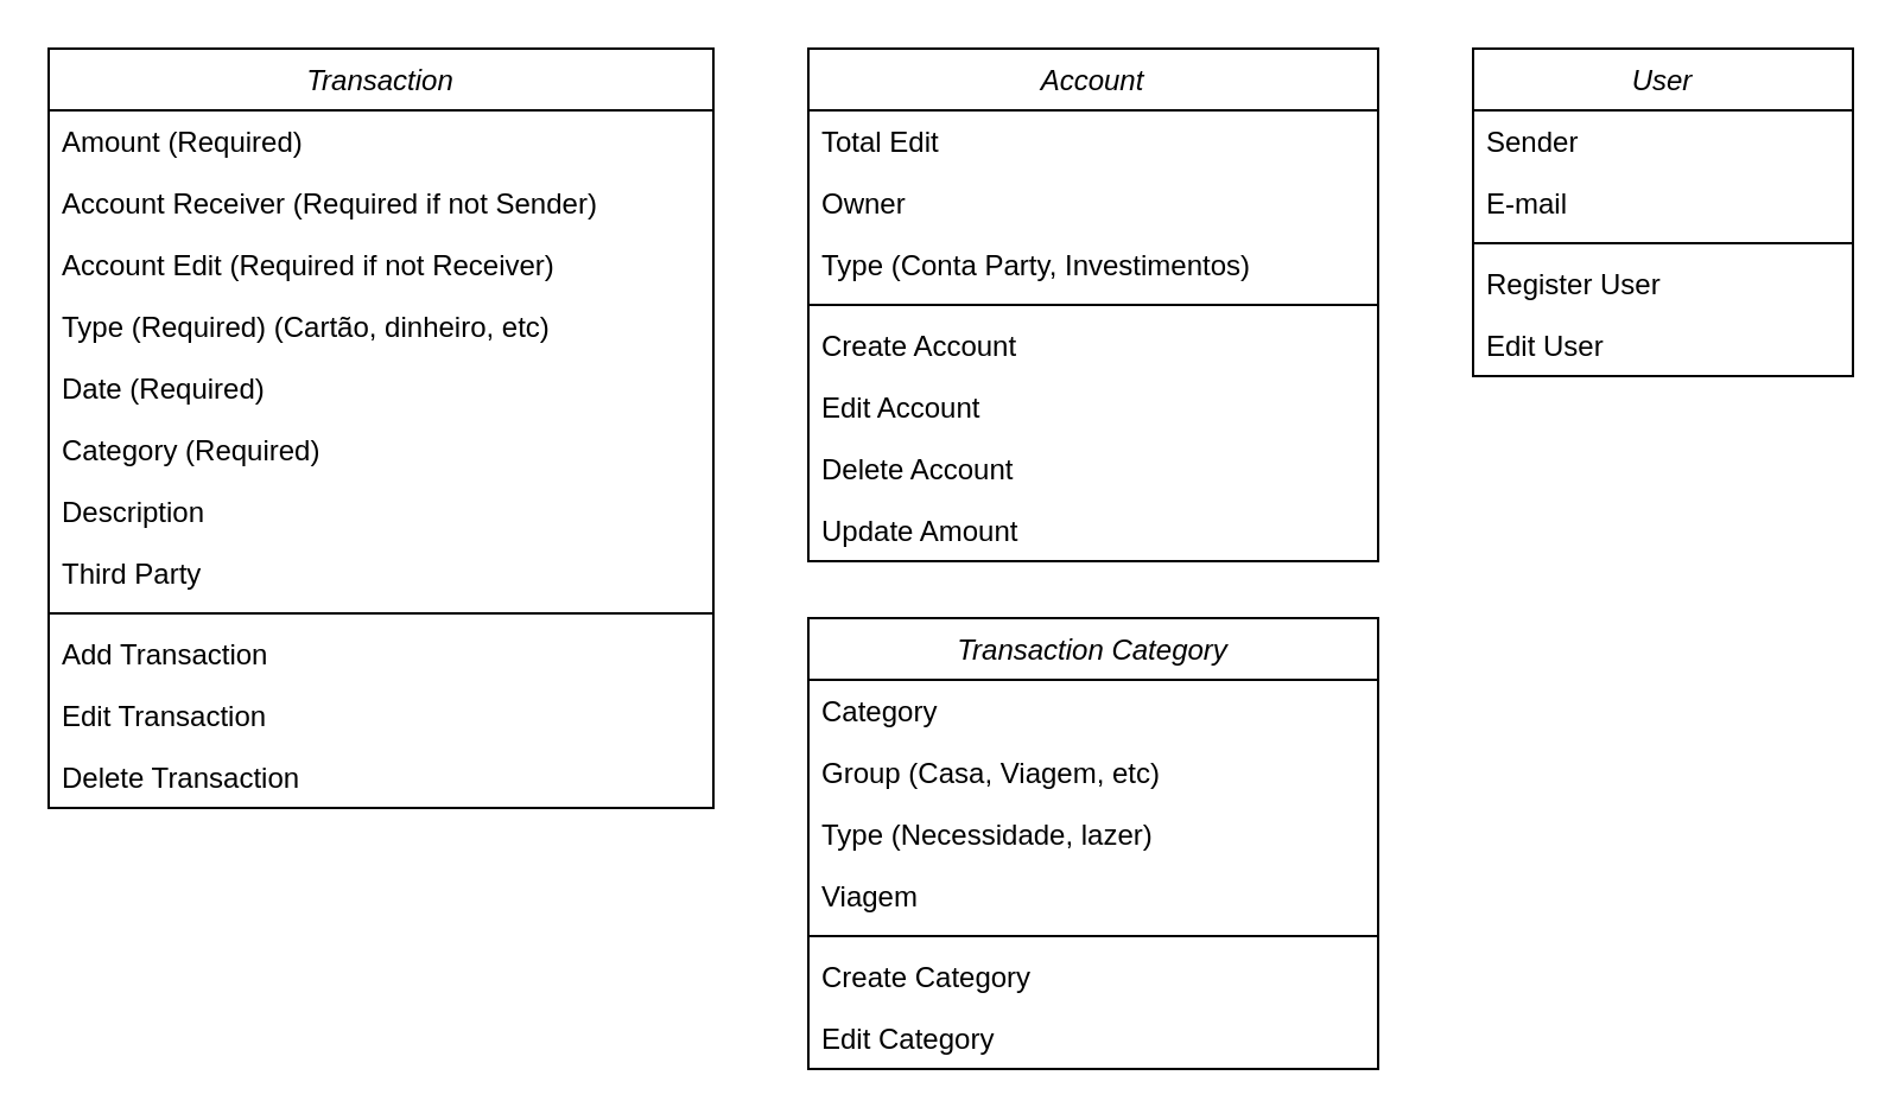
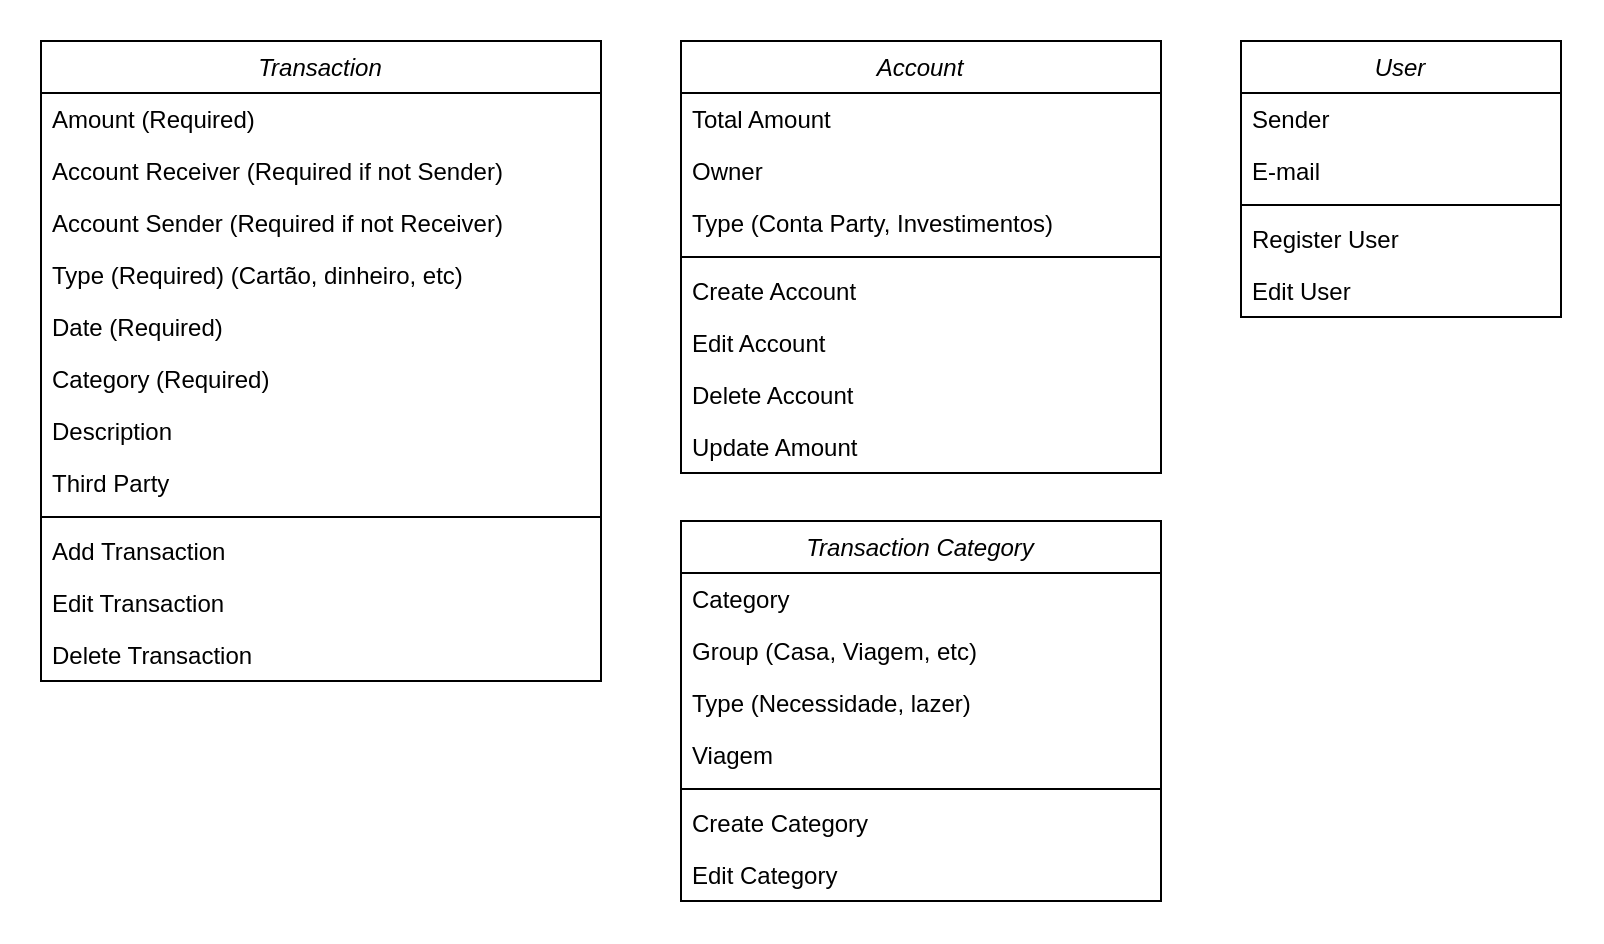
  <mxCell id="0" />
  <mxCell id="1" parent="0" />
  <mxCell id="2" value="Transaction" style="swimlane;fontStyle=2;align=center;verticalAlign=top;childLayout=stackLayout;horizontal=1;startSize=26;horizontalStack=0;resizeParent=1;resizeLast=0;collapsible=1;marginBottom=0;rounded=0;shadow=0;strokeWidth=1;" parent="1" vertex="1"><mxGeometry x="20" y="20" width="280" height="320" as="geometry"><mxRectangle x="230" y="140" width="160" height="26" as="alternateBounds" /></mxGeometry></mxCell>
  <mxCell id="3" value="Amount (Required)" style="text;align=left;verticalAlign=top;spacingLeft=4;spacingRight=4;overflow=hidden;rotatable=0;points=[[0,0.5],[1,0.5]];portConstraint=eastwest;" parent="2" vertex="1"><mxGeometry y="26" width="280" height="26" as="geometry" /></mxCell>
  <mxCell id="4" value="Account Receiver (Required if not Sender)" style="text;align=left;verticalAlign=top;spacingLeft=4;spacingRight=4;overflow=hidden;rotatable=0;points=[[0,0.5],[1,0.5]];portConstraint=eastwest;rounded=0;shadow=0;html=0;" parent="2" vertex="1"><mxGeometry y="52" width="280" height="26" as="geometry" /></mxCell>
- <mxCell id="5" value="Account Edit (Required if not Receiver)" style="text;align=left;verticalAlign=top;spacingLeft=4;spacingRight=4;overflow=hidden;rotatable=0;points=[[0,0.5],[1,0.5]];portConstraint=eastwest;rounded=0;shadow=0;html=0;" parent="2" vertex="1"><mxGeometry y="78" width="280" height="26" as="geometry" /></mxCell>
+ <mxCell id="5" value="Account Sender (Required if not Receiver)" style="text;align=left;verticalAlign=top;spacingLeft=4;spacingRight=4;overflow=hidden;rotatable=0;points=[[0,0.5],[1,0.5]];portConstraint=eastwest;rounded=0;shadow=0;html=0;" parent="2" vertex="1"><mxGeometry y="78" width="280" height="26" as="geometry" /></mxCell>
  <mxCell id="6" value="Type (Required) (Cartão, dinheiro, etc)" style="text;align=left;verticalAlign=top;spacingLeft=4;spacingRight=4;overflow=hidden;rotatable=0;points=[[0,0.5],[1,0.5]];portConstraint=eastwest;rounded=0;shadow=0;html=0;" parent="2" vertex="1"><mxGeometry y="104" width="280" height="26" as="geometry" /></mxCell>
  <mxCell id="7" value="Date (Required)" style="text;align=left;verticalAlign=top;spacingLeft=4;spacingRight=4;overflow=hidden;rotatable=0;points=[[0,0.5],[1,0.5]];portConstraint=eastwest;rounded=0;shadow=0;html=0;" parent="2" vertex="1"><mxGeometry y="130" width="280" height="26" as="geometry" /></mxCell>
  <mxCell id="8" value="Category (Required)" style="text;align=left;verticalAlign=top;spacingLeft=4;spacingRight=4;overflow=hidden;rotatable=0;points=[[0,0.5],[1,0.5]];portConstraint=eastwest;rounded=0;shadow=0;html=0;" parent="2" vertex="1"><mxGeometry y="156" width="280" height="26" as="geometry" /></mxCell>
  <mxCell id="9" value="Description" style="text;align=left;verticalAlign=top;spacingLeft=4;spacingRight=4;overflow=hidden;rotatable=0;points=[[0,0.5],[1,0.5]];portConstraint=eastwest;rounded=0;shadow=0;html=0;" parent="2" vertex="1"><mxGeometry y="182" width="280" height="26" as="geometry" /></mxCell>
  <mxCell id="10" value="Third Party" style="text;align=left;verticalAlign=top;spacingLeft=4;spacingRight=4;overflow=hidden;rotatable=0;points=[[0,0.5],[1,0.5]];portConstraint=eastwest;rounded=0;shadow=0;html=0;" parent="2" vertex="1"><mxGeometry y="208" width="280" height="26" as="geometry" /></mxCell>
  <mxCell id="11" value="" style="line;html=1;strokeWidth=1;align=left;verticalAlign=middle;spacingTop=-1;spacingLeft=3;spacingRight=3;rotatable=0;labelPosition=right;points=[];portConstraint=eastwest;" parent="2" vertex="1"><mxGeometry y="234" width="280" height="8" as="geometry" /></mxCell>
  <mxCell id="12" value="Add Transaction" style="text;align=left;verticalAlign=top;spacingLeft=4;spacingRight=4;overflow=hidden;rotatable=0;points=[[0,0.5],[1,0.5]];portConstraint=eastwest;" parent="2" vertex="1"><mxGeometry y="242" width="280" height="26" as="geometry" /></mxCell>
  <mxCell id="13" value="Edit Transaction" style="text;align=left;verticalAlign=top;spacingLeft=4;spacingRight=4;overflow=hidden;rotatable=0;points=[[0,0.5],[1,0.5]];portConstraint=eastwest;" parent="2" vertex="1"><mxGeometry y="268" width="280" height="26" as="geometry" /></mxCell>
  <mxCell id="14" value="Delete Transaction" style="text;align=left;verticalAlign=top;spacingLeft=4;spacingRight=4;overflow=hidden;rotatable=0;points=[[0,0.5],[1,0.5]];portConstraint=eastwest;" parent="2" vertex="1"><mxGeometry y="294" width="280" height="26" as="geometry" /></mxCell>
  <mxCell id="15" value="Account" style="swimlane;fontStyle=2;align=center;verticalAlign=top;childLayout=stackLayout;horizontal=1;startSize=26;horizontalStack=0;resizeParent=1;resizeLast=0;collapsible=1;marginBottom=0;rounded=0;shadow=0;strokeWidth=1;" parent="1" vertex="1"><mxGeometry x="340" y="20" width="240" height="216" as="geometry"><mxRectangle x="230" y="140" width="160" height="26" as="alternateBounds" /></mxGeometry></mxCell>
- <mxCell id="16" value="Total Edit" style="text;align=left;verticalAlign=top;spacingLeft=4;spacingRight=4;overflow=hidden;rotatable=0;points=[[0,0.5],[1,0.5]];portConstraint=eastwest;" parent="15" vertex="1"><mxGeometry y="26" width="240" height="26" as="geometry" /></mxCell>
+ <mxCell id="16" value="Total Amount" style="text;align=left;verticalAlign=top;spacingLeft=4;spacingRight=4;overflow=hidden;rotatable=0;points=[[0,0.5],[1,0.5]];portConstraint=eastwest;" parent="15" vertex="1"><mxGeometry y="26" width="240" height="26" as="geometry" /></mxCell>
  <mxCell id="17" value="Owner" style="text;align=left;verticalAlign=top;spacingLeft=4;spacingRight=4;overflow=hidden;rotatable=0;points=[[0,0.5],[1,0.5]];portConstraint=eastwest;rounded=0;shadow=0;html=0;" parent="15" vertex="1"><mxGeometry y="52" width="240" height="26" as="geometry" /></mxCell>
  <mxCell id="18" value="Type (Conta Party, Investimentos)" style="text;align=left;verticalAlign=top;spacingLeft=4;spacingRight=4;overflow=hidden;rotatable=0;points=[[0,0.5],[1,0.5]];portConstraint=eastwest;rounded=0;shadow=0;html=0;" parent="15" vertex="1"><mxGeometry y="78" width="240" height="26" as="geometry" /></mxCell>
  <mxCell id="19" value="" style="line;html=1;strokeWidth=1;align=left;verticalAlign=middle;spacingTop=-1;spacingLeft=3;spacingRight=3;rotatable=0;labelPosition=right;points=[];portConstraint=eastwest;" parent="15" vertex="1"><mxGeometry y="104" width="240" height="8" as="geometry" /></mxCell>
  <mxCell id="20" value="Create Account" style="text;align=left;verticalAlign=top;spacingLeft=4;spacingRight=4;overflow=hidden;rotatable=0;points=[[0,0.5],[1,0.5]];portConstraint=eastwest;" parent="15" vertex="1"><mxGeometry y="112" width="240" height="26" as="geometry" /></mxCell>
  <mxCell id="21" value="Edit Account" style="text;align=left;verticalAlign=top;spacingLeft=4;spacingRight=4;overflow=hidden;rotatable=0;points=[[0,0.5],[1,0.5]];portConstraint=eastwest;" parent="15" vertex="1"><mxGeometry y="138" width="240" height="26" as="geometry" /></mxCell>
  <mxCell id="22" value="Delete Account" style="text;align=left;verticalAlign=top;spacingLeft=4;spacingRight=4;overflow=hidden;rotatable=0;points=[[0,0.5],[1,0.5]];portConstraint=eastwest;" parent="15" vertex="1"><mxGeometry y="164" width="240" height="26" as="geometry" /></mxCell>
  <mxCell id="23" value="Update Amount" style="text;align=left;verticalAlign=top;spacingLeft=4;spacingRight=4;overflow=hidden;rotatable=0;points=[[0,0.5],[1,0.5]];portConstraint=eastwest;" parent="15" vertex="1"><mxGeometry y="190" width="240" height="26" as="geometry" /></mxCell>
  <mxCell id="24" value="User" style="swimlane;fontStyle=2;align=center;verticalAlign=top;childLayout=stackLayout;horizontal=1;startSize=26;horizontalStack=0;resizeParent=1;resizeLast=0;collapsible=1;marginBottom=0;rounded=0;shadow=0;strokeWidth=1;" parent="1" vertex="1"><mxGeometry x="620" y="20" width="160" height="138" as="geometry"><mxRectangle x="230" y="140" width="160" height="26" as="alternateBounds" /></mxGeometry></mxCell>
  <mxCell id="25" value="Sender" style="text;align=left;verticalAlign=top;spacingLeft=4;spacingRight=4;overflow=hidden;rotatable=0;points=[[0,0.5],[1,0.5]];portConstraint=eastwest;" parent="24" vertex="1"><mxGeometry y="26" width="160" height="26" as="geometry" /></mxCell>
  <mxCell id="26" value="E-mail" style="text;align=left;verticalAlign=top;spacingLeft=4;spacingRight=4;overflow=hidden;rotatable=0;points=[[0,0.5],[1,0.5]];portConstraint=eastwest;rounded=0;shadow=0;html=0;" parent="24" vertex="1"><mxGeometry y="52" width="160" height="26" as="geometry" /></mxCell>
  <mxCell id="27" value="" style="line;html=1;strokeWidth=1;align=left;verticalAlign=middle;spacingTop=-1;spacingLeft=3;spacingRight=3;rotatable=0;labelPosition=right;points=[];portConstraint=eastwest;" parent="24" vertex="1"><mxGeometry y="78" width="160" height="8" as="geometry" /></mxCell>
  <mxCell id="28" value="Register User" style="text;align=left;verticalAlign=top;spacingLeft=4;spacingRight=4;overflow=hidden;rotatable=0;points=[[0,0.5],[1,0.5]];portConstraint=eastwest;" parent="24" vertex="1"><mxGeometry y="86" width="160" height="26" as="geometry" /></mxCell>
  <mxCell id="29" value="Edit User" style="text;align=left;verticalAlign=top;spacingLeft=4;spacingRight=4;overflow=hidden;rotatable=0;points=[[0,0.5],[1,0.5]];portConstraint=eastwest;" parent="24" vertex="1"><mxGeometry y="112" width="160" height="26" as="geometry" /></mxCell>
  <mxCell id="30" value="Transaction Category" style="swimlane;fontStyle=2;align=center;verticalAlign=top;childLayout=stackLayout;horizontal=1;startSize=26;horizontalStack=0;resizeParent=1;resizeLast=0;collapsible=1;marginBottom=0;rounded=0;shadow=0;strokeWidth=1;" parent="1" vertex="1"><mxGeometry x="340" y="260" width="240" height="190" as="geometry"><mxRectangle x="230" y="140" width="160" height="26" as="alternateBounds" /></mxGeometry></mxCell>
  <mxCell id="31" value="Category" style="text;align=left;verticalAlign=top;spacingLeft=4;spacingRight=4;overflow=hidden;rotatable=0;points=[[0,0.5],[1,0.5]];portConstraint=eastwest;" parent="30" vertex="1"><mxGeometry y="26" width="240" height="26" as="geometry" /></mxCell>
  <mxCell id="32" value="Group (Casa, Viagem, etc)" style="text;align=left;verticalAlign=top;spacingLeft=4;spacingRight=4;overflow=hidden;rotatable=0;points=[[0,0.5],[1,0.5]];portConstraint=eastwest;rounded=0;shadow=0;html=0;" parent="30" vertex="1"><mxGeometry y="52" width="240" height="26" as="geometry" /></mxCell>
  <mxCell id="33" value="Type (Necessidade, lazer)" style="text;align=left;verticalAlign=top;spacingLeft=4;spacingRight=4;overflow=hidden;rotatable=0;points=[[0,0.5],[1,0.5]];portConstraint=eastwest;rounded=0;shadow=0;html=0;" parent="30" vertex="1"><mxGeometry y="78" width="240" height="26" as="geometry" /></mxCell>
  <mxCell id="34" value="Viagem" style="text;align=left;verticalAlign=top;spacingLeft=4;spacingRight=4;overflow=hidden;rotatable=0;points=[[0,0.5],[1,0.5]];portConstraint=eastwest;rounded=0;shadow=0;html=0;" parent="30" vertex="1"><mxGeometry y="104" width="240" height="26" as="geometry" /></mxCell>
  <mxCell id="35" value="" style="line;html=1;strokeWidth=1;align=left;verticalAlign=middle;spacingTop=-1;spacingLeft=3;spacingRight=3;rotatable=0;labelPosition=right;points=[];portConstraint=eastwest;" parent="30" vertex="1"><mxGeometry y="130" width="240" height="8" as="geometry" /></mxCell>
  <mxCell id="36" value="Create Category" style="text;align=left;verticalAlign=top;spacingLeft=4;spacingRight=4;overflow=hidden;rotatable=0;points=[[0,0.5],[1,0.5]];portConstraint=eastwest;" parent="30" vertex="1"><mxGeometry y="138" width="240" height="26" as="geometry" /></mxCell>
  <mxCell id="37" value="Edit Category" style="text;align=left;verticalAlign=top;spacingLeft=4;spacingRight=4;overflow=hidden;rotatable=0;points=[[0,0.5],[1,0.5]];portConstraint=eastwest;" parent="30" vertex="1"><mxGeometry y="164" width="240" height="26" as="geometry" /></mxCell>
